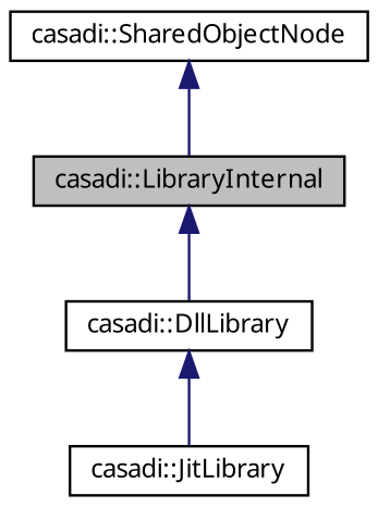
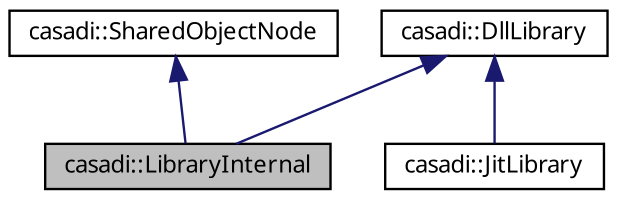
  digraph {
    node [color=black fillcolor=white fontname="FreeSans.ttf" fontsize=10 shape=record style=filled]
    edge [color=midnightblue dir=back fontname="FreeSans.ttf" fontsize=10 labelfontname="FreeSans.ttf" labelfontsize=10 style=solid]
    n1 [fillcolor=grey75 fontcolor=black height=0.2 label="casadi::LibraryInternal" width=0.4]
    n2 [height=0.2 label="casadi::DllLibrary" width=0.4]
    n3 [height=0.2 label="casadi::JitLibrary" width=0.4]
    n4 [height=0.2 label="casadi::SharedObjectNode" width=0.4]
-   n1 -> n2
+   n2 -> n1
    n2 -> n3
    n4 -> n1
  }
